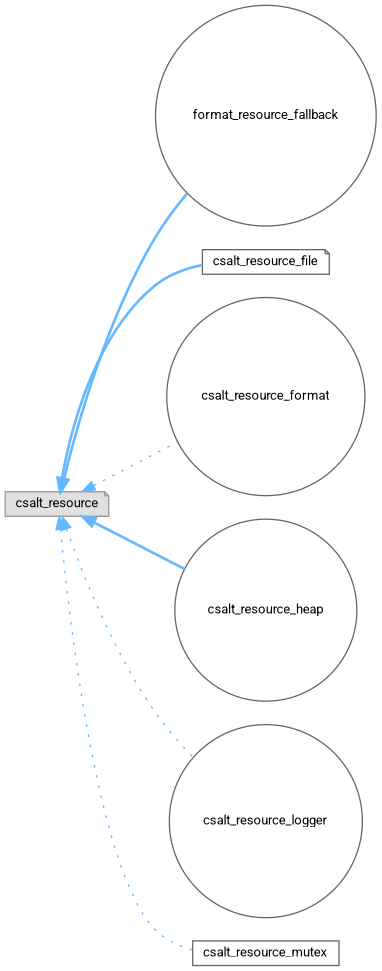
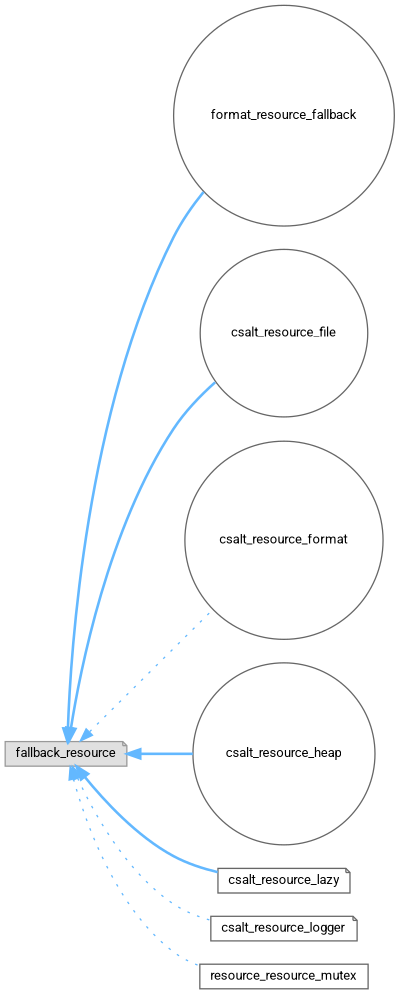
  digraph {
    fontname=Roboto
    rankdir=LR
    node [color=grey40 fillcolor=white fontname=Roboto fontsize=10 shape=circle style=filled]
    edge [color=steelblue1 dir=back fontname=Roboto fontsize=10 labelfontname=Helvetica labelfontsize=10 style=bold]
-   n1 [color=grey60 fillcolor="#E0E0E0" height=0.2 label=csalt_resource shape=note width=0.4]
+   n1 [color=grey60 fillcolor="#E0E0E0" height=0.2 label=fallback_resource shape=note width=0.4]
    n2 [height=0.2 label=format_resource_fallback width=0.4]
-   n3 [height=0.2 label=csalt_resource_file shape=note width=0.4]
+   n3 [height=0.2 label=csalt_resource_file width=0.4]
    n4 [height=0.2 label=csalt_resource_format width=0.4]
    n5 [height=0.2 label=csalt_resource_heap width=0.4]
-   n7 [height=0.2 label=csalt_resource_logger width=0.4]
-   n8 [height=0.2 label=csalt_resource_mutex shape=box width=0.4]
+   n6 [height=0.2 label=csalt_resource_lazy shape=note width=0.4]
+   n7 [height=0.2 label=csalt_resource_logger shape=note width=0.4]
+   n8 [height=0.2 label=resource_resource_mutex shape=box width=0.4]
    n1 -> n2
    n1 -> n3
    n1 -> n4 [style=dotted]
    n1 -> n5
+   n1 -> n6
    n1 -> n7 [style=dotted]
    n1 -> n8 [style=dotted]
  }
